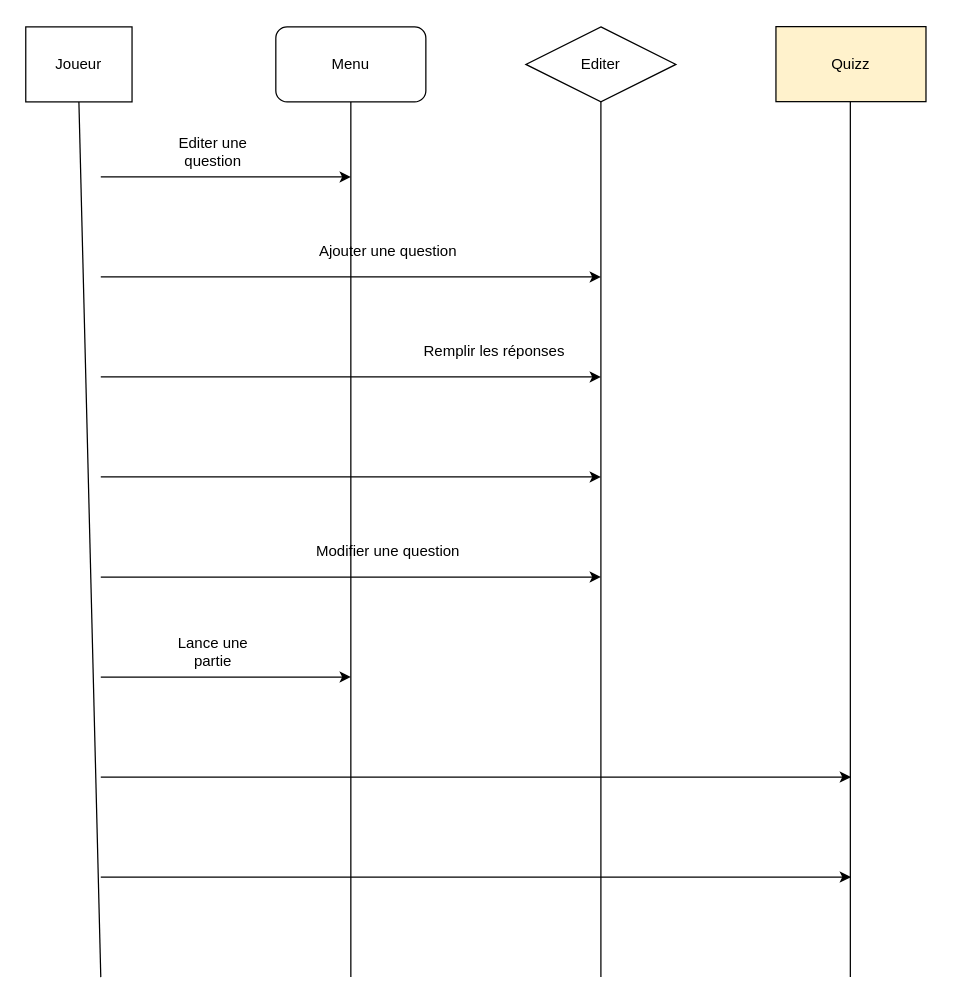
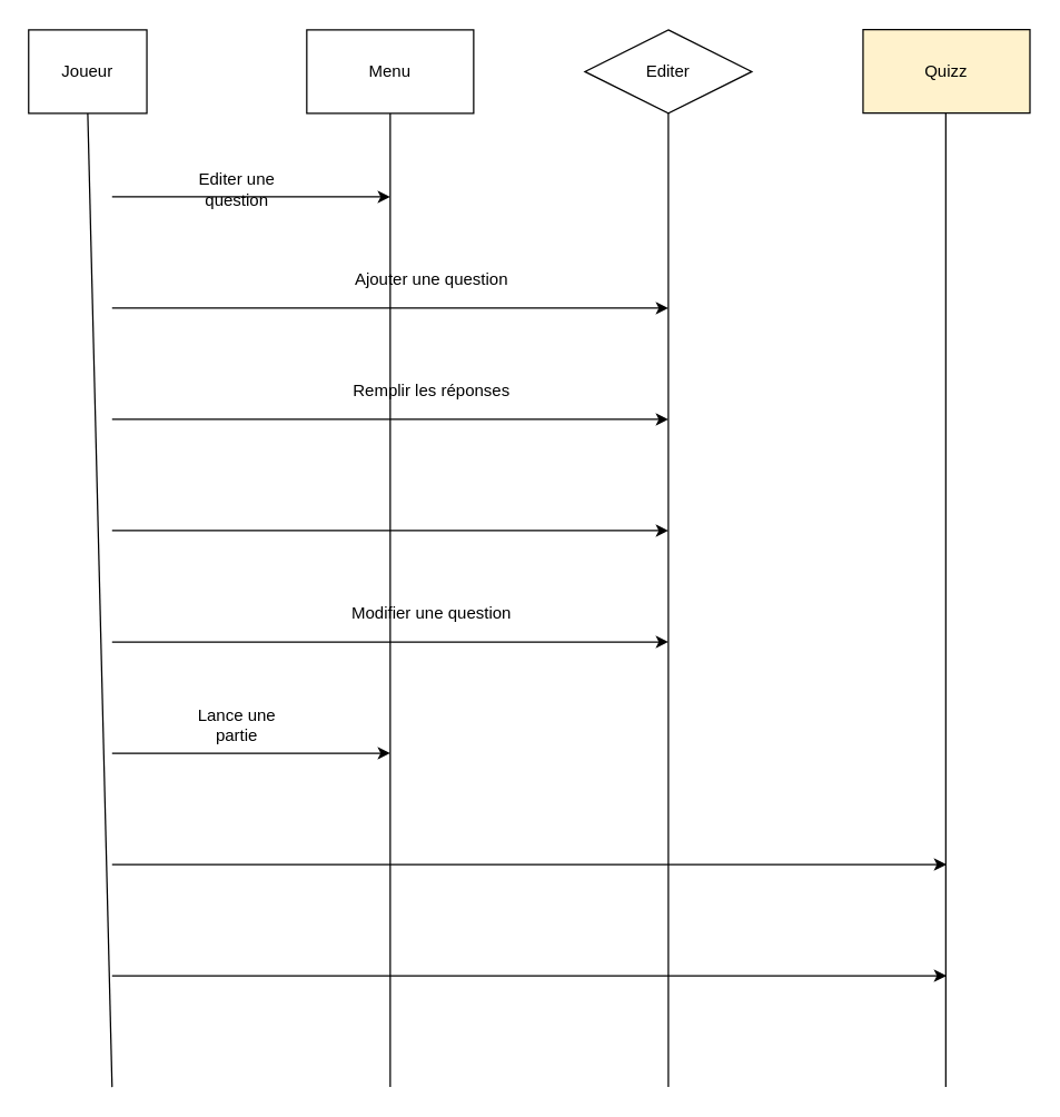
  <mxCell id="0" />
  <mxCell id="1" parent="0" />
  <mxCell id="2" value="Joueur" style="rounded=0;whiteSpace=wrap;html=1;" vertex="1" parent="1"><mxGeometry x="20" y="21" width="85" height="60" as="geometry" /></mxCell>
- <mxCell id="3" value="Menu" style="whiteSpace=wrap;html=1;rounded=1;" vertex="1" parent="1"><mxGeometry x="220" y="21" width="120" height="60" as="geometry" /></mxCell>
+ <mxCell id="3" value="Menu" style="rounded=0;whiteSpace=wrap;html=1;" vertex="1" parent="1"><mxGeometry x="220" y="21" width="120" height="60" as="geometry" /></mxCell>
  <mxCell id="4" value="Editer" style="rhombus;whiteSpace=wrap;html=1;" vertex="1" parent="1"><mxGeometry x="420" y="21" width="120" height="60" as="geometry" /></mxCell>
  <mxCell id="5" value="" style="endArrow=none;html=1;entryX=0.5;entryY=1;entryDx=0;entryDy=0;" edge="1" parent="1" target="2"><mxGeometry width="50" height="50" relative="1" as="geometry"><mxPoint x="80" y="781" as="sourcePoint" /><mxPoint x="70" y="101" as="targetPoint" /></mxGeometry></mxCell>
  <mxCell id="6" value="" style="endArrow=none;html=1;entryX=0.5;entryY=1;entryDx=0;entryDy=0;" edge="1" parent="1" target="3"><mxGeometry width="50" height="50" relative="1" as="geometry"><mxPoint x="280" y="781" as="sourcePoint" /><mxPoint x="280" y="111" as="targetPoint" /></mxGeometry></mxCell>
  <mxCell id="7" value="" style="endArrow=none;html=1;entryX=0.5;entryY=1;entryDx=0;entryDy=0;" edge="1" parent="1" target="4"><mxGeometry width="50" height="50" relative="1" as="geometry"><mxPoint x="480" y="781" as="sourcePoint" /><mxPoint x="480" y="81" as="targetPoint" /></mxGeometry></mxCell>
- <mxCell id="8" value="Editer une question" style="text;html=1;strokeColor=none;fillColor=none;align=center;verticalAlign=middle;whiteSpace=wrap;rounded=0;" vertex="1" parent="1"><mxGeometry x="130" y="111" width="80" height="20" as="geometry" /></mxCell>
+ <mxCell id="8" value="Editer une question" style="text;html=1;strokeColor=none;fillColor=none;align=center;verticalAlign=middle;whiteSpace=wrap;rounded=0;" vertex="1" parent="1"><mxGeometry x="130" y="126" width="80" height="20" as="geometry" /></mxCell>
  <mxCell id="9" value="" style="endArrow=classic;html=1;" edge="1" parent="1"><mxGeometry width="50" height="50" relative="1" as="geometry"><mxPoint x="80" y="141" as="sourcePoint" /><mxPoint x="280" y="141" as="targetPoint" /></mxGeometry></mxCell>
  <mxCell id="10" value="" style="endArrow=classic;html=1;" edge="1" parent="1"><mxGeometry width="50" height="50" relative="1" as="geometry"><mxPoint x="80" y="221" as="sourcePoint" /><mxPoint x="480" y="221" as="targetPoint" /></mxGeometry></mxCell>
  <mxCell id="11" value="Ajouter une question" style="text;html=1;strokeColor=none;fillColor=none;align=center;verticalAlign=middle;whiteSpace=wrap;rounded=0;" vertex="1" parent="1"><mxGeometry x="230" y="191" width="160" height="20" as="geometry" /></mxCell>
  <mxCell id="12" value="" style="endArrow=classic;html=1;" edge="1" parent="1"><mxGeometry width="50" height="50" relative="1" as="geometry"><mxPoint x="80" y="301" as="sourcePoint" /><mxPoint x="480" y="301" as="targetPoint" /></mxGeometry></mxCell>
- <mxCell id="13" value="Remplir les réponses" style="text;html=1;strokeColor=none;fillColor=none;align=center;verticalAlign=middle;whiteSpace=wrap;rounded=0;" vertex="1" parent="1"><mxGeometry x="315" y="271" width="160" height="20" as="geometry" /></mxCell>
+ <mxCell id="13" value="Remplir les réponses" style="text;html=1;strokeColor=none;fillColor=none;align=center;verticalAlign=middle;whiteSpace=wrap;rounded=0;" vertex="1" parent="1"><mxGeometry x="230" y="271" width="160" height="20" as="geometry" /></mxCell>
  <mxCell id="14" value="" style="endArrow=classic;html=1;" edge="1" parent="1"><mxGeometry width="50" height="50" relative="1" as="geometry"><mxPoint x="80" y="381" as="sourcePoint" /><mxPoint x="480" y="381" as="targetPoint" /></mxGeometry></mxCell>
  <mxCell id="15" value="" style="endArrow=classic;html=1;" edge="1" parent="1"><mxGeometry width="50" height="50" relative="1" as="geometry"><mxPoint x="80" y="461" as="sourcePoint" /><mxPoint x="480" y="461" as="targetPoint" /></mxGeometry></mxCell>
  <mxCell id="16" value="Modifier une question" style="text;html=1;strokeColor=none;fillColor=none;align=center;verticalAlign=middle;whiteSpace=wrap;rounded=0;" vertex="1" parent="1"><mxGeometry x="230" y="431" width="160" height="20" as="geometry" /></mxCell>
  <mxCell id="17" value="Quizz" style="rounded=0;whiteSpace=wrap;html=1;fillColor=#fff2cc;" vertex="1" parent="1"><mxGeometry x="620" y="20.8" width="120" height="60" as="geometry" /></mxCell>
  <mxCell id="18" value="" style="endArrow=none;html=1;entryX=0.5;entryY=1;entryDx=0;entryDy=0;" edge="1" parent="1"><mxGeometry width="50" height="50" relative="1" as="geometry"><mxPoint x="679.5" y="781" as="sourcePoint" /><mxPoint x="679.5" y="81" as="targetPoint" /></mxGeometry></mxCell>
  <mxCell id="19" value="" style="endArrow=classic;html=1;" edge="1" parent="1"><mxGeometry width="50" height="50" relative="1" as="geometry"><mxPoint x="80" y="541" as="sourcePoint" /><mxPoint x="280" y="541" as="targetPoint" /></mxGeometry></mxCell>
  <mxCell id="20" value="Lance une partie" style="text;html=1;strokeColor=none;fillColor=none;align=center;verticalAlign=middle;whiteSpace=wrap;rounded=0;" vertex="1" parent="1"><mxGeometry x="130" y="511" width="80" height="20" as="geometry" /></mxCell>
  <mxCell id="21" value="" style="endArrow=classic;html=1;" edge="1" parent="1"><mxGeometry width="50" height="50" relative="1" as="geometry"><mxPoint x="80" y="621" as="sourcePoint" /><mxPoint x="680" y="621" as="targetPoint" /></mxGeometry></mxCell>
  <mxCell id="22" value="" style="endArrow=classic;html=1;" edge="1" parent="1"><mxGeometry width="50" height="50" relative="1" as="geometry"><mxPoint x="80" y="701" as="sourcePoint" /><mxPoint x="680" y="701" as="targetPoint" /></mxGeometry></mxCell>
